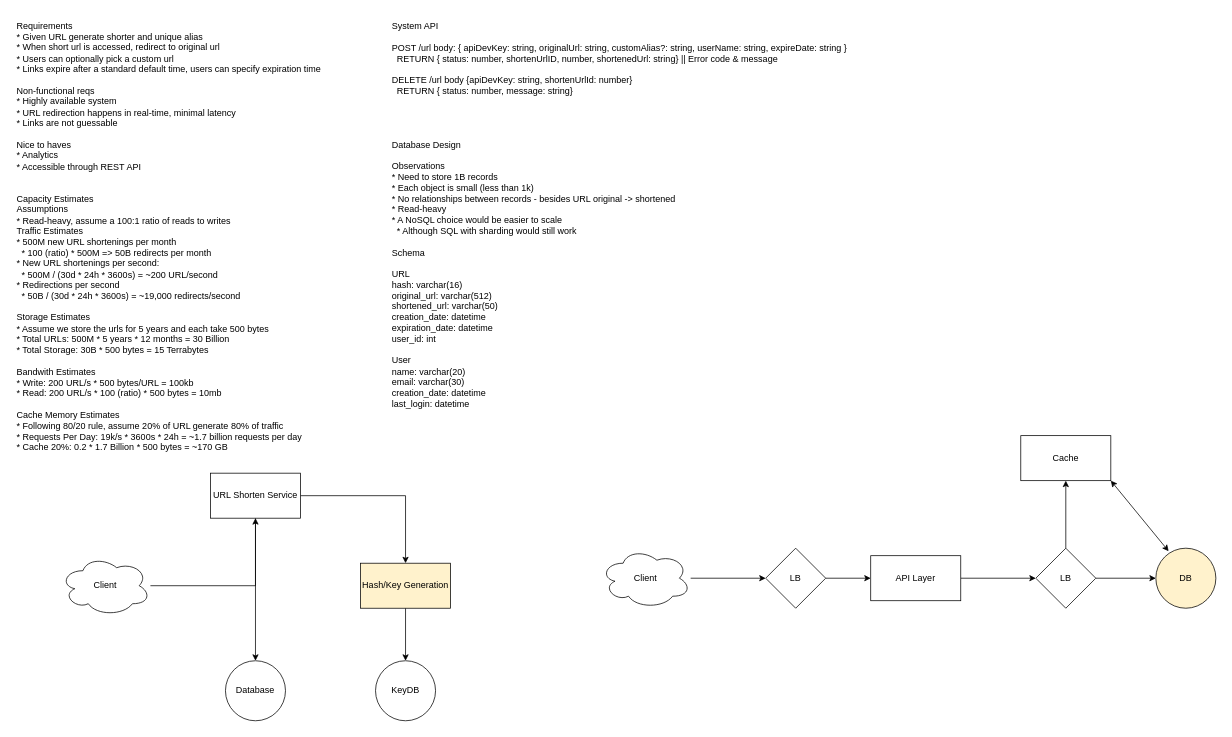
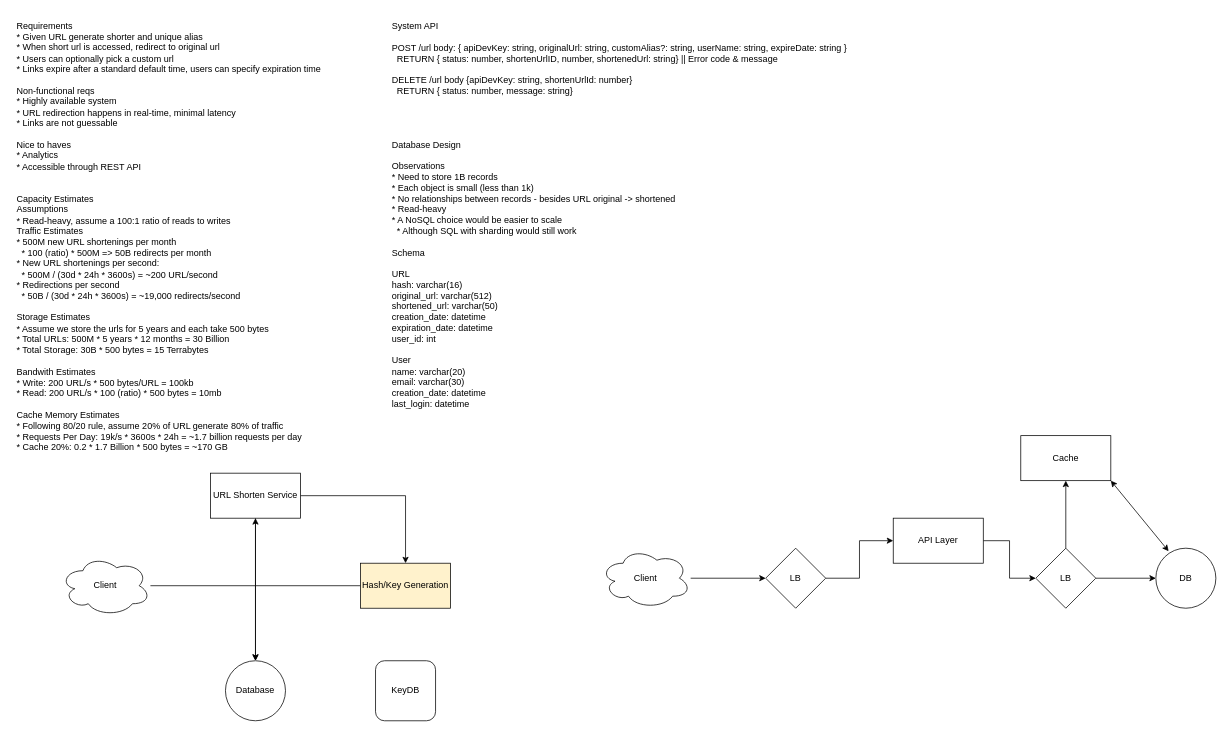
  <mxCell id="0" />
  <mxCell id="1" parent="0" />
  <mxCell id="2" value="Requirements&lt;br&gt;* Given URL generate shorter and unique alias&lt;br&gt;* When short url is accessed, redirect to original url&lt;br&gt;* Users can optionally pick a custom url&lt;br&gt;* Links expire after a standard default time, users can specify expiration time&lt;br&gt;&lt;br&gt;Non-functional reqs&lt;br&gt;* Highly available system&lt;br&gt;* URL redirection happens in real-time, minimal latency&lt;br&gt;* Links are not guessable&lt;br&gt;&lt;br&gt;Nice to haves&lt;br&gt;* Analytics&lt;br&gt;* Accessible through REST API&lt;br&gt;&lt;br&gt;&lt;br&gt;Capacity Estimates&lt;br&gt;Assumptions&lt;br&gt;* Read-heavy, assume a 100:1 ratio of reads to writes&lt;br&gt;Traffic Estimates&lt;br&gt;* 500M new URL shortenings per month&lt;br&gt;&amp;nbsp; * 100 (ratio) * 500M =&amp;gt; 50B redirects per month&lt;br&gt;* New URL shortenings per second:&lt;br&gt;&amp;nbsp; * 500M / (30d * 24h * 3600s) = ~200 URL/second&lt;br&gt;* Redirections per second&lt;br&gt;&amp;nbsp; * 50B / (30d * 24h * 3600s) = ~19,000 redirects/second&lt;br&gt;&lt;br&gt;Storage Estimates&lt;br&gt;* Assume we store the urls for 5 years and each take 500 bytes&lt;br&gt;* Total URLs: 500M * 5 years * 12 months = 30 Billion&lt;br&gt;* Total Storage: 30B * 500 bytes = 15 Terrabytes&lt;br&gt;&lt;br&gt;Bandwith Estimates&lt;br&gt;* Write: 200 URL/s * 500 bytes/URL = 100kb&lt;br&gt;* Read: 200 URL/s * 100 (ratio) * 500 bytes = 10mb&lt;br&gt;&lt;br&gt;Cache Memory Estimates&lt;br&gt;* Following 80/20 rule, assume 20% of URL generate 80% of traffic&lt;br&gt;* Requests Per Day: 19k/s * 3600s * 24h = ~1.7 billion requests per day&lt;br&gt;* Cache 20%: 0.2 * 1.7 Billion * 500 bytes = ~170 GB" style="text;html=1;align=left;verticalAlign=middle;resizable=0;points=[];autosize=1;strokeColor=none;fillColor=none;" vertex="1" parent="1"><mxGeometry width="430" height="590" as="geometry" x="20" y="20" /></mxCell>
  <mxCell id="3" value="System API&lt;br&gt;&lt;br&gt;&lt;div style=&quot;&quot;&gt;&lt;span style=&quot;background-color: initial;&quot;&gt;POST /url body: { apiDevKey: string, originalUrl: string, customAlias?: string, userName: string, expireDate: string }&lt;/span&gt;&lt;/div&gt;&lt;div style=&quot;&quot;&gt;&lt;span style=&quot;background-color: initial;&quot;&gt;&amp;nbsp; RETURN { status: number, shortenUrlID, number, shortenedUrl: string} || Error code &amp;amp; message&lt;/span&gt;&lt;/div&gt;&lt;div style=&quot;&quot;&gt;&lt;span style=&quot;background-color: initial;&quot;&gt;&lt;br&gt;&lt;/span&gt;&lt;/div&gt;&lt;div style=&quot;&quot;&gt;&lt;span style=&quot;background-color: initial;&quot;&gt;DELETE /url body {apiDevKey: string, shortenUrlId: number}&lt;br&gt;&amp;nbsp; RETURN { status: number, message: string}&lt;/span&gt;&lt;/div&gt;&lt;div style=&quot;&quot;&gt;&lt;span style=&quot;background-color: initial;&quot;&gt;&lt;br&gt;&lt;/span&gt;&lt;/div&gt;" style="text;html=1;align=left;verticalAlign=middle;resizable=0;points=[];autosize=1;strokeColor=none;fillColor=none;" vertex="1" parent="1"><mxGeometry x="520" width="630" height="130" as="geometry" y="20" /></mxCell>
  <mxCell id="4" value="Database Design&lt;br&gt;&lt;br&gt;Observations&lt;br&gt;* Need to store 1B records&lt;br&gt;* Each object is small (less than 1k)&lt;br&gt;* No relationships between records - besides URL original -&amp;gt; shortened&lt;br&gt;* Read-heavy&lt;br&gt;* A NoSQL choice would be easier to scale&lt;br&gt;&amp;nbsp; * Although SQL with sharding would still work&lt;br&gt;&lt;br&gt;Schema&lt;br&gt;&lt;br&gt;URL&lt;br&gt;hash: varchar(16)&lt;br&gt;original_url: varchar(512)&lt;br&gt;shortened_url: varchar(50)&lt;br&gt;creation_date: datetime&lt;br&gt;expiration_date: datetime&lt;br&gt;user_id: int&lt;br&gt;&lt;br&gt;User&lt;br&gt;name: varchar(20)&lt;br&gt;email: varchar(30)&lt;br&gt;creation_date: datetime&lt;br&gt;last_login: datetime" style="text;html=1;align=left;verticalAlign=middle;resizable=0;points=[];autosize=1;strokeColor=none;fillColor=none;" vertex="1" parent="1"><mxGeometry x="520" y="180" width="400" height="370" as="geometry" /></mxCell>
  <mxCell id="5" value="" style="edgeStyle=orthogonalEdgeStyle;rounded=0;orthogonalLoop=1;jettySize=auto;html=1;" edge="1" parent="1" source="6" target="9"><mxGeometry relative="1" as="geometry" /></mxCell>
  <mxCell id="6" value="Client" style="ellipse;shape=cloud;whiteSpace=wrap;html=1;" vertex="1" parent="1"><mxGeometry x="80" y="740" width="120" height="80" as="geometry" /></mxCell>
  <mxCell id="7" value="" style="edgeStyle=orthogonalEdgeStyle;rounded=0;orthogonalLoop=1;jettySize=auto;html=1;" edge="1" parent="1" source="9" target="11"><mxGeometry relative="1" as="geometry" /></mxCell>
  <mxCell id="8" value="" style="edgeStyle=orthogonalEdgeStyle;rounded=0;orthogonalLoop=1;jettySize=auto;html=1;" edge="1" parent="1" source="9" target="12"><mxGeometry relative="1" as="geometry" /></mxCell>
  <mxCell id="9" value="URL Shorten Service" style="whiteSpace=wrap;html=1;" vertex="1" parent="1"><mxGeometry x="280" y="630" width="120" height="60" as="geometry" /></mxCell>
- <mxCell id="10" value="" style="edgeStyle=orthogonalEdgeStyle;rounded=0;orthogonalLoop=1;jettySize=auto;html=1;" edge="1" parent="1" source="11" target="13"><mxGeometry relative="1" as="geometry" /></mxCell>
+ <mxCell id="10" value="" style="edgeStyle=orthogonalEdgeStyle;rounded=0;orthogonalLoop=1;jettySize=auto;html=1;" edge="1" parent="1" source="11" target="12"><mxGeometry relative="1" as="geometry" /></mxCell>
  <mxCell id="11" value="Hash/Key Generation" style="whiteSpace=wrap;html=1;fillColor=#fff2cc;" vertex="1" parent="1"><mxGeometry x="480" y="750" width="120" height="60" as="geometry" /></mxCell>
  <mxCell id="12" value="Database" style="ellipse;whiteSpace=wrap;html=1;" vertex="1" parent="1"><mxGeometry x="300" y="880" width="80" height="80" as="geometry" /></mxCell>
- <mxCell id="13" value="KeyDB" style="ellipse;whiteSpace=wrap;html=1;" vertex="1" parent="1"><mxGeometry x="500" y="880" width="80" height="80" as="geometry" /></mxCell>
+ <mxCell id="13" value="KeyDB" style="whiteSpace=wrap;html=1;rounded=1;" vertex="1" parent="1"><mxGeometry x="500" y="880" width="80" height="80" as="geometry" /></mxCell>
  <mxCell id="14" value="" style="edgeStyle=orthogonalEdgeStyle;rounded=0;orthogonalLoop=1;jettySize=auto;html=1;" edge="1" parent="1" source="15" target="17"><mxGeometry relative="1" as="geometry" /></mxCell>
  <mxCell id="15" value="Client" style="ellipse;shape=cloud;whiteSpace=wrap;html=1;" vertex="1" parent="1"><mxGeometry x="800" y="730" width="120" height="80" as="geometry" /></mxCell>
  <mxCell id="16" value="" style="edgeStyle=orthogonalEdgeStyle;rounded=0;orthogonalLoop=1;jettySize=auto;html=1;" edge="1" parent="1" source="17" target="19"><mxGeometry relative="1" as="geometry" /></mxCell>
  <mxCell id="17" value="LB" style="rhombus;whiteSpace=wrap;html=1;" vertex="1" parent="1"><mxGeometry x="1020" y="730" width="80" height="80" as="geometry" /></mxCell>
  <mxCell id="18" value="" style="edgeStyle=orthogonalEdgeStyle;rounded=0;orthogonalLoop=1;jettySize=auto;html=1;" edge="1" parent="1" source="19" target="22"><mxGeometry relative="1" as="geometry" /></mxCell>
- <mxCell id="19" value="API Layer" style="whiteSpace=wrap;html=1;" vertex="1" parent="1"><mxGeometry x="1160" y="740" width="120" height="60" as="geometry" /></mxCell>
+ <mxCell id="19" value="API Layer" style="whiteSpace=wrap;html=1;" vertex="1" parent="1"><mxGeometry x="1190" y="690" width="120" height="60" as="geometry" /></mxCell>
  <mxCell id="20" value="" style="edgeStyle=orthogonalEdgeStyle;rounded=0;orthogonalLoop=1;jettySize=auto;html=1;" edge="1" parent="1" source="22" target="23"><mxGeometry relative="1" as="geometry" /></mxCell>
  <mxCell id="21" value="" style="edgeStyle=orthogonalEdgeStyle;rounded=0;orthogonalLoop=1;jettySize=auto;html=1;" edge="1" parent="1" source="22" target="25"><mxGeometry relative="1" as="geometry" /></mxCell>
  <mxCell id="22" value="LB" style="rhombus;whiteSpace=wrap;html=1;" vertex="1" parent="1"><mxGeometry x="1380" y="730" width="80" height="80" as="geometry" /></mxCell>
- <mxCell id="23" value="DB" style="ellipse;whiteSpace=wrap;html=1;fillColor=#fff2cc;" vertex="1" parent="1"><mxGeometry x="1540" y="730" width="80" height="80" as="geometry" /></mxCell>
+ <mxCell id="23" value="DB" style="ellipse;whiteSpace=wrap;html=1;" vertex="1" parent="1"><mxGeometry x="1540" y="730" width="80" height="80" as="geometry" /></mxCell>
  <mxCell id="24" style="rounded=0;orthogonalLoop=1;jettySize=auto;html=1;exitX=1;exitY=1;exitDx=0;exitDy=0;entryX=0.213;entryY=0.05;entryDx=0;entryDy=0;entryPerimeter=0;startArrow=classic;startFill=1;" edge="1" parent="1" source="25" target="23"><mxGeometry relative="1" as="geometry" /></mxCell>
  <mxCell id="25" value="Cache" style="whiteSpace=wrap;html=1;" vertex="1" parent="1"><mxGeometry x="1360" y="580" width="120" height="60" as="geometry" /></mxCell>
